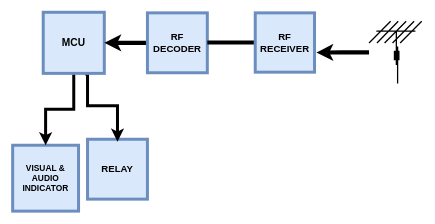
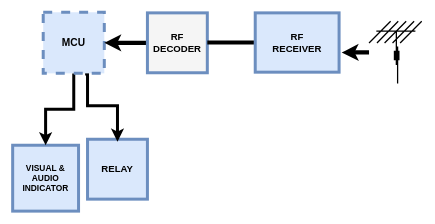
  <mxCell id="0" />
  <mxCell id="1" parent="0" />
  <mxCell id="2" value="&lt;span style=&quot;font-size: 16px&quot;&gt;&lt;b&gt;RELAY&lt;/b&gt;&lt;/span&gt;" style="whiteSpace=wrap;html=1;aspect=fixed;fillColor=#dae8fc;strokeColor=#6c8ebf;strokeWidth=5;" parent="1" vertex="1"><mxGeometry x="145" y="232" width="100" height="100" as="geometry" /></mxCell>
  <mxCell id="3" value="&lt;b&gt;&lt;font style=&quot;font-size: 14px&quot;&gt;VISUAL &amp;amp; AUDIO INDICATOR&lt;/font&gt;&lt;/b&gt;" style="whiteSpace=wrap;html=1;aspect=fixed;fillColor=#dae8fc;strokeColor=#6c8ebf;strokeWidth=5;" parent="1" vertex="1"><mxGeometry x="20" y="242" width="110" height="110" as="geometry" /></mxCell>
  <mxCell id="4" style="edgeStyle=orthogonalEdgeStyle;rounded=0;orthogonalLoop=1;jettySize=auto;html=1;entryX=0.5;entryY=0;entryDx=0;entryDy=0;strokeWidth=5;" parent="1" source="6" target="3" edge="1"><mxGeometry relative="1" as="geometry" /></mxCell>
  <mxCell id="5" style="edgeStyle=orthogonalEdgeStyle;rounded=0;orthogonalLoop=1;jettySize=auto;html=1;entryX=0.5;entryY=0;entryDx=0;entryDy=0;strokeWidth=5;exitX=0.686;exitY=1.01;exitDx=0;exitDy=0;exitPerimeter=0;" parent="1" source="6" edge="1"><mxGeometry relative="1" as="geometry"><Array as="points"><mxPoint x="145" y="123" /><mxPoint x="145" y="176" /><mxPoint x="195" y="176" /></Array><mxPoint x="122" y="126" as="sourcePoint" /><mxPoint x="195" y="236" as="targetPoint" /></mxGeometry></mxCell>
- <mxCell id="6" value="&lt;font style=&quot;font-size: 17px&quot;&gt;&lt;b&gt;MCU&lt;/b&gt;&lt;/font&gt;" style="whiteSpace=wrap;html=1;aspect=fixed;fillColor=#dae8fc;strokeColor=#6c8ebf;strokeWidth=5;" parent="1" vertex="1"><mxGeometry x="71" y="20" width="102" height="102" as="geometry" /></mxCell>
+ <mxCell id="6" value="&lt;font style=&quot;font-size: 17px&quot;&gt;&lt;b&gt;MCU&lt;/b&gt;&lt;/font&gt;" style="whiteSpace=wrap;html=1;aspect=fixed;fillColor=#dae8fc;strokeColor=#6c8ebf;strokeWidth=5;dashed=1;" parent="1" vertex="1"><mxGeometry x="71" y="20" width="102" height="102" as="geometry" /></mxCell>
  <mxCell id="7" value="" style="edgeStyle=orthogonalEdgeStyle;rounded=0;orthogonalLoop=1;jettySize=auto;html=1;strokeWidth=7;" edge="1" parent="1" source="8" target="6"><mxGeometry relative="1" as="geometry" /></mxCell>
- <mxCell id="8" value="&lt;span style=&quot;font-size: 16px&quot;&gt;&lt;b&gt;RF&lt;br&gt;DECODER&lt;br&gt;&lt;/b&gt;&lt;/span&gt;" style="whiteSpace=wrap;html=1;aspect=fixed;fillColor=#dae8fc;strokeColor=#6c8ebf;strokeWidth=5;" parent="1" vertex="1"><mxGeometry x="245" y="21" width="100" height="100" as="geometry" /></mxCell>
+ <mxCell id="8" value="&lt;span style=&quot;font-size: 16px&quot;&gt;&lt;b&gt;RF&lt;br&gt;DECODER&lt;br&gt;&lt;/b&gt;&lt;/span&gt;" style="whiteSpace=wrap;html=1;aspect=fixed;fillColor=#f5f5f5;strokeColor=#6c8ebf;strokeWidth=5;" parent="1" vertex="1"><mxGeometry x="245" y="21" width="100" height="100" as="geometry" /></mxCell>
  <mxCell id="9" value="" style="edgeStyle=orthogonalEdgeStyle;rounded=0;orthogonalLoop=1;jettySize=auto;html=1;strokeWidth=7;endArrow=none;" edge="1" parent="1" source="11" target="8"><mxGeometry relative="1" as="geometry"><Array as="points"><mxPoint x="365" y="71" /><mxPoint x="365" y="71" /></Array></mxGeometry></mxCell>
  <mxCell id="10" value="" style="edgeStyle=orthogonalEdgeStyle;rounded=0;orthogonalLoop=1;jettySize=auto;html=1;strokeWidth=7;entryX=1.031;entryY=0.669;entryDx=0;entryDy=0;entryPerimeter=0;" edge="1" parent="1" source="12" target="11"><mxGeometry relative="1" as="geometry" /></mxCell>
- <mxCell id="11" value="&lt;span style=&quot;font-size: 16px&quot;&gt;&lt;b&gt;RF&lt;br&gt;RECEIVER&lt;br&gt;&lt;/b&gt;&lt;/span&gt;" style="whiteSpace=wrap;html=1;aspect=fixed;fillColor=#dae8fc;strokeColor=#6c8ebf;strokeWidth=5;" parent="1" vertex="1"><mxGeometry x="425" y="21" width="99" height="99" as="geometry" /></mxCell>
+ <mxCell id="11" value="&lt;span style=&quot;font-size: 16px&quot;&gt;&lt;b&gt;RF&lt;br&gt;RECEIVER&lt;br&gt;&lt;/b&gt;&lt;/span&gt;" style="whiteSpace=wrap;html=1;aspect=fixed;fillColor=#dae8fc;strokeColor=#6c8ebf;strokeWidth=5;" parent="1" vertex="1"><mxGeometry x="425" y="21" width="140" height="99" as="geometry" /></mxCell>
  <mxCell id="12" value="" style="shape=mxgraph.cisco.wireless.antenna;html=1;dashed=0;fillColor=#036897;strokeColor=#ffffff;strokeWidth=2;verticalLabelPosition=bottom;verticalAlign=top" parent="1" vertex="1"><mxGeometry x="615" y="35" width="88" height="104" as="geometry" /></mxCell>
